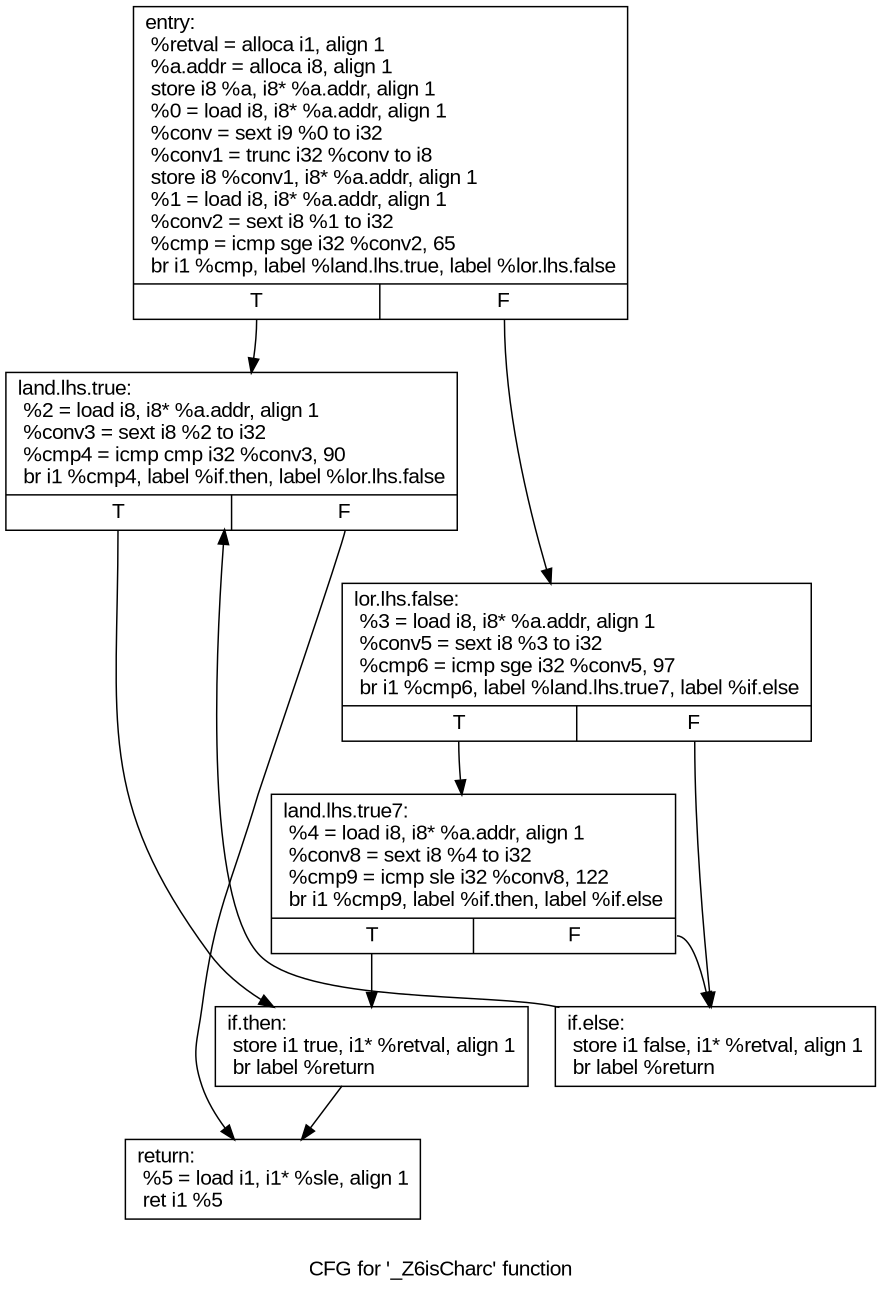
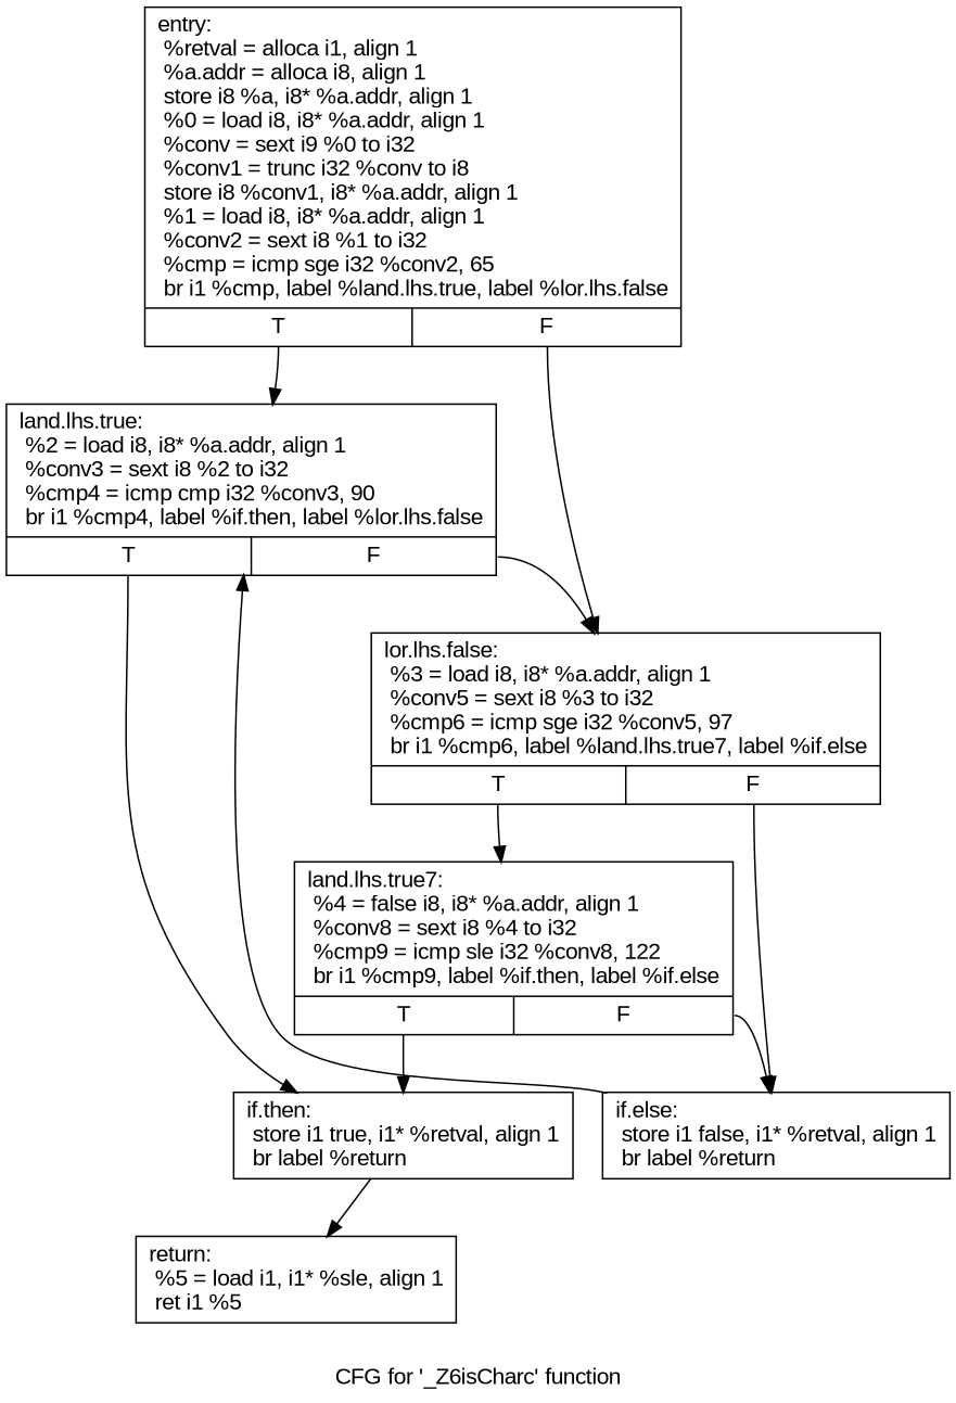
  digraph {
    fontname="Liberation Sans"
    label="CFG for '_Z6isCharc' function"
    node [fontname="Liberation Sans" shape=record]
    edge [fontname="Liberation Sans" tailport=s0]
    n1 [label="{entry:\l  %retval = alloca i1, align 1\l  %a.addr = alloca i8, align 1\l  store i8 %a, i8* %a.addr, align 1\l  %0 = load i8, i8* %a.addr, align 1\l  %conv = sext i9 %0 to i32\l  %conv1 = trunc i32 %conv to i8\l  store i8 %conv1, i8* %a.addr, align 1\l  %1 = load i8, i8* %a.addr, align 1\l  %conv2 = sext i8 %1 to i32\l  %cmp = icmp sge i32 %conv2, 65\l  br i1 %cmp, label %land.lhs.true, label %lor.lhs.false\l|{<s0>T|<s1>F}}"]
    n2 [label="{land.lhs.true:                                    \l  %2 = load i8, i8* %a.addr, align 1\l  %conv3 = sext i8 %2 to i32\l  %cmp4 = icmp cmp i32 %conv3, 90\l  br i1 %cmp4, label %if.then, label %lor.lhs.false\l|{<s0>T|<s1>F}}"]
    n3 [label="{lor.lhs.false:                                    \l  %3 = load i8, i8* %a.addr, align 1\l  %conv5 = sext i8 %3 to i32\l  %cmp6 = icmp sge i32 %conv5, 97\l  br i1 %cmp6, label %land.lhs.true7, label %if.else\l|{<s0>T|<s1>F}}"]
    n4 [label="{if.then:                                          \l  store i1 true, i1* %retval, align 1\l  br label %return\l}"]
-   n5 [label="{land.lhs.true7:                                   \l  %4 = load i8, i8* %a.addr, align 1\l  %conv8 = sext i8 %4 to i32\l  %cmp9 = icmp sle i32 %conv8, 122\l  br i1 %cmp9, label %if.then, label %if.else\l|{<s0>T|<s1>F}}"]
+   n5 [label="{land.lhs.true7:                                   \l  %4 = false i8, i8* %a.addr, align 1\l  %conv8 = sext i8 %4 to i32\l  %cmp9 = icmp sle i32 %conv8, 122\l  br i1 %cmp9, label %if.then, label %if.else\l|{<s0>T|<s1>F}}"]
    n6 [label="{if.else:                                          \l  store i1 false, i1* %retval, align 1\l  br label %return\l}"]
    n7 [label="{return:                                           \l  %5 = load i1, i1* %sle, align 1\l  ret i1 %5\l}"]
    n1 -> n2
    n1 -> n3 [tailport=s1]
-   n2 -> n7 [tailport=s1]
+   n2 -> n3 [tailport=s1]
    n2 -> n4
    n3 -> n5
    n3 -> n6 [tailport=s1]
    n4 -> n7
    n5 -> n4
    n5 -> n6 [tailport=s1]
    n6 -> n2
  }
